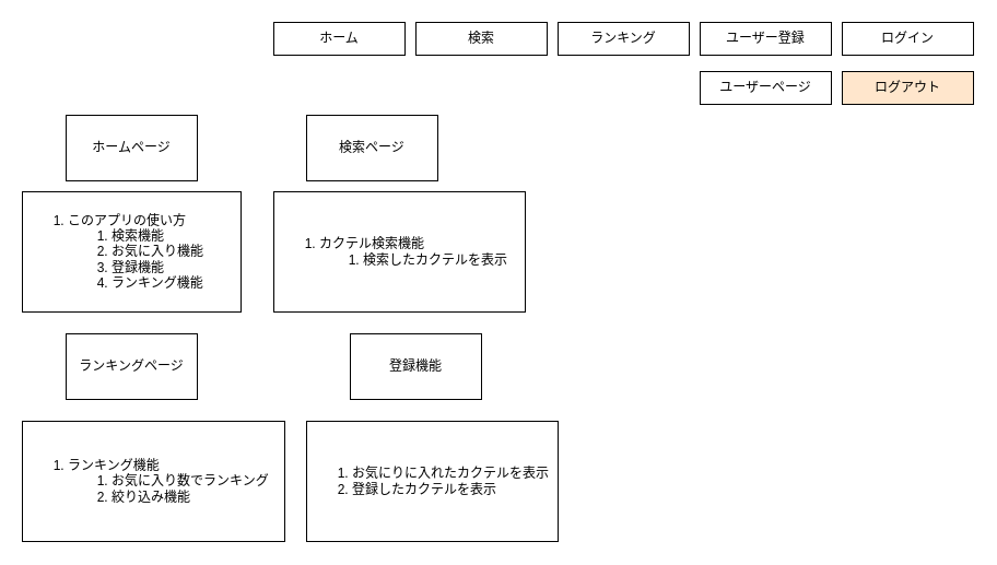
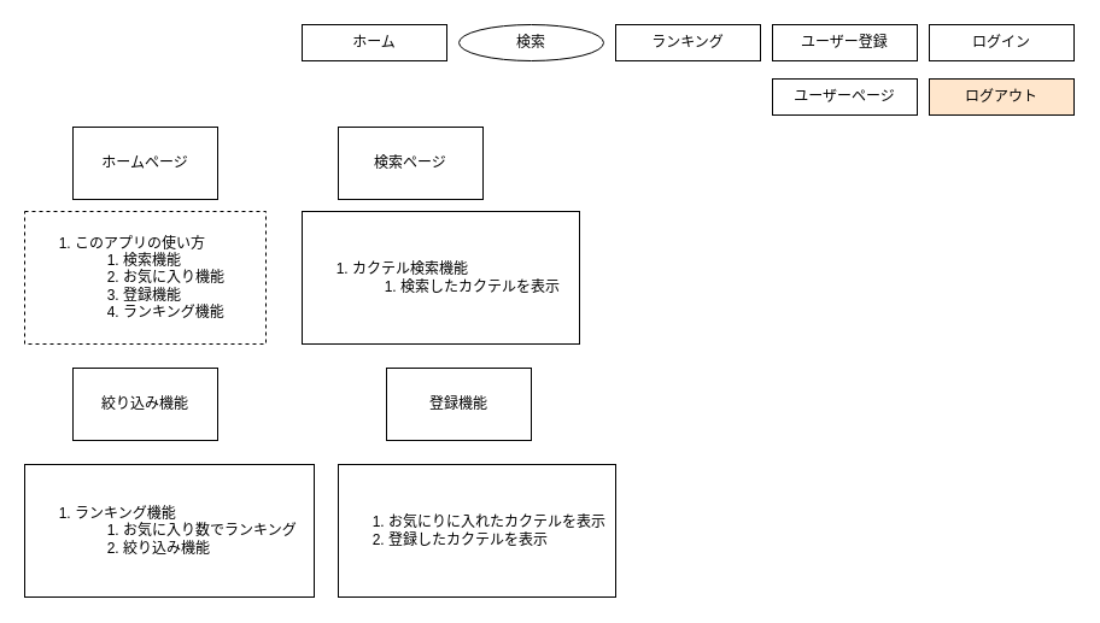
  <mxCell id="0" />
  <mxCell id="1" parent="0" />
  <mxCell id="2" value="検索ページ" style="whiteSpace=wrap;html=1;" vertex="1" parent="1"><mxGeometry x="280" y="105" width="120" height="60" as="geometry" /></mxCell>
  <mxCell id="3" value="ホームページ" style="whiteSpace=wrap;html=1;" vertex="1" parent="1"><mxGeometry x="60" y="105" width="120" height="60" as="geometry" /></mxCell>
- <mxCell id="4" value="ランキングページ" style="whiteSpace=wrap;html=1;" vertex="1" parent="1"><mxGeometry x="60" y="305" width="120" height="60" as="geometry" /></mxCell>
+ <mxCell id="4" value="絞り込み機能" style="whiteSpace=wrap;html=1;" vertex="1" parent="1"><mxGeometry x="60" y="305" width="120" height="60" as="geometry" /></mxCell>
  <mxCell id="5" value="ホーム" style="whiteSpace=wrap;html=1;" vertex="1" parent="1"><mxGeometry x="250" y="20" width="120" height="30" as="geometry" /></mxCell>
- <mxCell id="6" value="検索" style="whiteSpace=wrap;html=1;" vertex="1" parent="1"><mxGeometry x="380" y="20" width="120" height="30" as="geometry" /></mxCell>
+ <mxCell id="6" value="検索" style="ellipse;whiteSpace=wrap;html=1;" vertex="1" parent="1"><mxGeometry x="380" y="20" width="120" height="30" as="geometry" /></mxCell>
  <mxCell id="7" value="ランキング" style="whiteSpace=wrap;html=1;" vertex="1" parent="1"><mxGeometry x="510" y="20" width="120" height="30" as="geometry" /></mxCell>
  <mxCell id="8" value="ユーザー登録" style="whiteSpace=wrap;html=1;" vertex="1" parent="1"><mxGeometry x="640" y="20" width="120" height="30" as="geometry" /></mxCell>
  <mxCell id="9" value="ユーザーページ" style="whiteSpace=wrap;html=1;" vertex="1" parent="1"><mxGeometry x="640" y="65" width="120" height="30" as="geometry" /></mxCell>
  <mxCell id="10" value="ログイン" style="whiteSpace=wrap;html=1;" vertex="1" parent="1"><mxGeometry x="770" y="20" width="120" height="30" as="geometry" /></mxCell>
  <mxCell id="11" value="ログアウト" style="whiteSpace=wrap;html=1;fillColor=#ffe6cc;" vertex="1" parent="1"><mxGeometry x="770" y="65" width="120" height="30" as="geometry" /></mxCell>
- <mxCell id="12" value="&lt;ol&gt;&lt;li&gt;&lt;span&gt;このアプリの使い方&lt;/span&gt;&lt;/li&gt;&lt;ol&gt;&lt;li&gt;検索機能&lt;/li&gt;&lt;li&gt;お気に入り機能&lt;/li&gt;&lt;li&gt;登録機能&lt;/li&gt;&lt;li&gt;ランキング機能&lt;/li&gt;&lt;/ol&gt;&lt;/ol&gt;" style="whiteSpace=wrap;html=1;align=left;" vertex="1" parent="1"><mxGeometry y="175" width="200" height="110" as="geometry" x="20" /></mxCell>
+ <mxCell id="12" value="&lt;ol&gt;&lt;li&gt;&lt;span&gt;このアプリの使い方&lt;/span&gt;&lt;/li&gt;&lt;ol&gt;&lt;li&gt;検索機能&lt;/li&gt;&lt;li&gt;お気に入り機能&lt;/li&gt;&lt;li&gt;登録機能&lt;/li&gt;&lt;li&gt;ランキング機能&lt;/li&gt;&lt;/ol&gt;&lt;/ol&gt;" style="whiteSpace=wrap;html=1;align=left;dashed=1;" vertex="1" parent="1"><mxGeometry y="175" width="200" height="110" as="geometry" x="20" /></mxCell>
  <mxCell id="13" value="&lt;ol&gt;&lt;li&gt;ランキング機能&lt;/li&gt;&lt;ol&gt;&lt;li&gt;お気に入り数でランキング&lt;/li&gt;&lt;li&gt;絞り込み機能&lt;/li&gt;&lt;/ol&gt;&lt;/ol&gt;" style="whiteSpace=wrap;html=1;align=left;" vertex="1" parent="1"><mxGeometry y="385" width="240" height="110" as="geometry" x="20" /></mxCell>
  <mxCell id="14" value="&lt;ol&gt;&lt;li&gt;カクテル検索機能&lt;/li&gt;&lt;ol&gt;&lt;li&gt;検索したカクテルを表示&lt;/li&gt;&lt;/ol&gt;&lt;/ol&gt;" style="whiteSpace=wrap;html=1;align=left;" vertex="1" parent="1"><mxGeometry x="250" y="175" width="230" height="110" as="geometry" /></mxCell>
  <mxCell id="15" value="登録機能" style="whiteSpace=wrap;html=1;" vertex="1" parent="1"><mxGeometry x="320" y="305" width="120" height="60" as="geometry" /></mxCell>
  <mxCell id="16" value="&lt;ol&gt;&lt;li&gt;お気にりに入れたカクテルを表示&lt;/li&gt;&lt;li&gt;登録したカクテルを表示&lt;/li&gt;&lt;/ol&gt;" style="whiteSpace=wrap;html=1;align=left;" vertex="1" parent="1"><mxGeometry x="280" y="385" width="230" height="110" as="geometry" /></mxCell>
